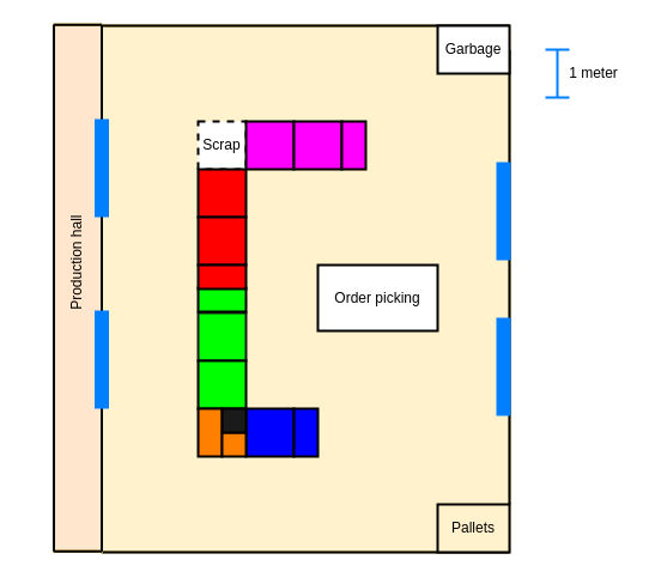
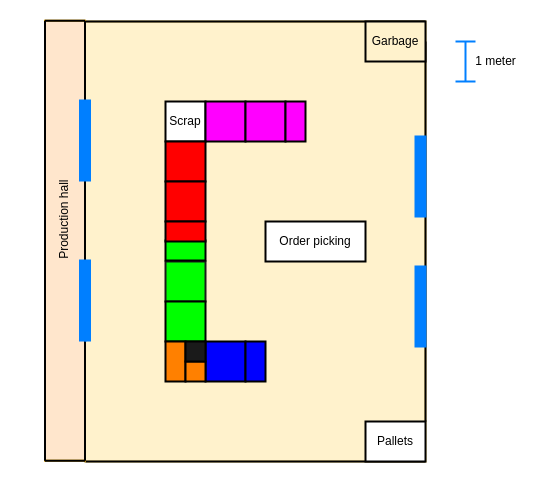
  <mxCell id="0" />
  <mxCell id="1" parent="0" />
  <mxCell id="2" value="" style="rounded=0;whiteSpace=wrap;html=1;strokeWidth=2;fillColor=#fff2cc;strokeColor=#d6b656;" vertex="1" parent="1"><mxGeometry x="84.5" y="21" width="340.5" height="440" as="geometry" /></mxCell>
  <mxCell id="3" value="" style="endArrow=none;html=1;rounded=0;strokeWidth=2;" edge="1" parent="1"><mxGeometry width="50" height="50" relative="1" as="geometry"><mxPoint x="85" y="21" as="sourcePoint" /><mxPoint x="425" y="21" as="targetPoint" /><Array as="points" /></mxGeometry></mxCell>
  <mxCell id="4" value="" style="endArrow=none;html=1;rounded=0;strokeWidth=2;" edge="1" parent="1"><mxGeometry width="50" height="50" relative="1" as="geometry"><mxPoint x="85" y="461" as="sourcePoint" /><mxPoint x="425" y="461" as="targetPoint" /></mxGeometry></mxCell>
  <mxCell id="5" value="" style="endArrow=none;html=1;rounded=0;strokeWidth=2;exitX=1;exitY=0;exitDx=0;exitDy=0;" edge="1" parent="1" source="23"><mxGeometry width="50" height="50" relative="1" as="geometry"><mxPoint x="425" y="401" as="sourcePoint" /><mxPoint x="425" as="targetPoint" y="41" /></mxGeometry></mxCell>
- <mxCell id="6" value="Scrap" style="rounded=0;whiteSpace=wrap;html=1;strokeWidth=2;dashed=1;" vertex="1" parent="1"><mxGeometry x="165" y="101" width="40" height="40" as="geometry" /></mxCell>
+ <mxCell id="6" value="Scrap" style="rounded=0;whiteSpace=wrap;html=1;strokeWidth=2;" vertex="1" parent="1"><mxGeometry x="165" y="101" width="40" height="40" as="geometry" /></mxCell>
  <mxCell id="7" value="" style="rounded=0;whiteSpace=wrap;html=1;strokeWidth=2;fillColor=#ffe6cc;strokeColor=#d79b00;" vertex="1" parent="1"><mxGeometry x="44.5" y="20.17" width="40" height="440" as="geometry" /></mxCell>
  <mxCell id="8" value="" style="rounded=0;whiteSpace=wrap;html=1;strokeWidth=2;fillColor=#00FF00;strokeColor=#1A1A1A;" vertex="1" parent="1"><mxGeometry x="165" y="261" width="40" height="40" as="geometry" /></mxCell>
  <mxCell id="9" value="" style="rounded=0;whiteSpace=wrap;html=1;strokeWidth=2;fillColor=#00FF00;" vertex="1" parent="1"><mxGeometry x="165" y="301" width="40" height="40" as="geometry" /></mxCell>
  <mxCell id="10" value="" style="rounded=0;whiteSpace=wrap;html=1;strokeWidth=2;fillColor=#00FF00;rotation=-90;" vertex="1" parent="1"><mxGeometry x="175" y="230" width="20" height="40" as="geometry" /></mxCell>
  <mxCell id="11" value="" style="rounded=0;whiteSpace=wrap;html=1;strokeWidth=2;fillColor=#FF8000;" vertex="1" parent="1"><mxGeometry x="165" y="341" width="20" height="40" as="geometry" /></mxCell>
  <mxCell id="12" value="" style="rounded=0;whiteSpace=wrap;html=1;strokeWidth=2;fillColor=#FF00FF;" vertex="1" parent="1"><mxGeometry x="205" y="101" width="40" height="40" as="geometry" /></mxCell>
  <mxCell id="13" value="" style="rounded=0;whiteSpace=wrap;html=1;strokeWidth=2;fillColor=#FF00FF;" vertex="1" parent="1"><mxGeometry x="245" y="101" width="40" height="40" as="geometry" /></mxCell>
  <mxCell id="14" value="" style="rounded=0;whiteSpace=wrap;html=1;strokeWidth=2;fillColor=#FF00FF;" vertex="1" parent="1"><mxGeometry x="285" y="101" width="20" height="40" as="geometry" /></mxCell>
  <mxCell id="15" value="" style="rounded=0;whiteSpace=wrap;html=1;strokeWidth=2;fillColor=#0000FF;" vertex="1" parent="1"><mxGeometry x="205" y="341" width="40" height="40" as="geometry" /></mxCell>
  <mxCell id="16" value="" style="rounded=0;whiteSpace=wrap;html=1;strokeWidth=2;fillColor=#FF0000;" vertex="1" parent="1"><mxGeometry x="165" y="141" width="40" height="40" as="geometry" /></mxCell>
  <mxCell id="17" value="" style="rounded=0;whiteSpace=wrap;html=1;strokeWidth=2;fillColor=#FF0000;" vertex="1" parent="1"><mxGeometry x="165" y="181" width="40" height="40" as="geometry" /></mxCell>
  <mxCell id="18" value="" style="rounded=0;whiteSpace=wrap;html=1;strokeWidth=2;fillColor=#FF0000;" vertex="1" parent="1"><mxGeometry x="165" y="221" width="40" height="20" as="geometry" /></mxCell>
  <mxCell id="19" value="" style="rounded=0;whiteSpace=wrap;html=1;strokeWidth=2;fillColor=#0000FF;rotation=-90;" vertex="1" parent="1"><mxGeometry x="235" y="351" width="40" height="20" as="geometry" /></mxCell>
  <mxCell id="20" value="" style="rounded=0;whiteSpace=wrap;html=1;strokeWidth=2;fillColor=#FF8000;" vertex="1" parent="1"><mxGeometry x="185" y="361" width="20" height="20" as="geometry" /></mxCell>
  <mxCell id="21" value="" style="rounded=0;whiteSpace=wrap;html=1;fillColor=#1A1A1A;strokeWidth=2;" vertex="1" parent="1"><mxGeometry x="185" y="341" width="20" height="20" as="geometry" /></mxCell>
- <mxCell id="22" value="Order picking" style="rounded=0;whiteSpace=wrap;html=1;strokeWidth=2;" vertex="1" parent="1"><mxGeometry x="265" y="221" width="100" height="55" as="geometry" /></mxCell>
- <mxCell id="23" value="Pallets" style="rounded=0;whiteSpace=wrap;html=1;strokeWidth=2;fillColor=#fff2cc;" vertex="1" parent="1"><mxGeometry x="365" y="421" width="60" height="40" as="geometry" /></mxCell>
- <mxCell id="24" value="Garbage" style="rounded=0;whiteSpace=wrap;html=1;strokeWidth=2;" vertex="1" parent="1"><mxGeometry x="365" y="21" width="60" height="40" as="geometry" /></mxCell>
+ <mxCell id="22" value="Order picking" style="rounded=0;whiteSpace=wrap;html=1;strokeWidth=2;" vertex="1" parent="1"><mxGeometry x="265" y="221" width="100" height="40" as="geometry" /></mxCell>
+ <mxCell id="23" value="Pallets" style="rounded=0;whiteSpace=wrap;html=1;strokeWidth=2;" vertex="1" parent="1"><mxGeometry x="365" y="421" width="60" height="40" as="geometry" /></mxCell>
+ <mxCell id="24" value="Garbage" style="rounded=0;whiteSpace=wrap;html=1;strokeWidth=2;fillColor=#fff2cc;" vertex="1" parent="1"><mxGeometry x="365" y="21" width="60" height="40" as="geometry" /></mxCell>
  <mxCell id="25" value="" style="endArrow=none;html=1;rounded=0;strokeWidth=2;" edge="1" parent="1"><mxGeometry width="50" height="50" relative="1" as="geometry"><mxPoint x="84.5" y="460.17" as="sourcePoint" /><mxPoint x="84.5" y="320.17" as="targetPoint" /></mxGeometry></mxCell>
  <mxCell id="26" value="" style="endArrow=none;html=1;rounded=0;strokeWidth=2;" edge="1" parent="1"><mxGeometry width="50" height="50" relative="1" as="geometry"><mxPoint x="84.5" y="260.17" as="sourcePoint" /><mxPoint x="84.5" y="180.17" as="targetPoint" /></mxGeometry></mxCell>
  <mxCell id="27" value="" style="endArrow=none;html=1;rounded=0;strokeWidth=2;entryX=1;entryY=0;entryDx=0;entryDy=0;exitX=0;exitY=0;exitDx=0;exitDy=0;" edge="1" parent="1" source="7" target="7"><mxGeometry width="50" height="50" relative="1" as="geometry"><mxPoint x="44.5" y="40.17" as="sourcePoint" /><mxPoint x="84.5" y="40.17" as="targetPoint" /><Array as="points"><mxPoint x="64.5" y="20.17" /></Array></mxGeometry></mxCell>
  <mxCell id="28" value="" style="endArrow=none;html=1;rounded=0;strokeWidth=2;entryX=0;entryY=0;entryDx=0;entryDy=0;" edge="1" parent="1" target="7"><mxGeometry width="50" height="50" relative="1" as="geometry"><mxPoint x="44.5" y="460.17" as="sourcePoint" /><mxPoint x="44.5" y="40.17" as="targetPoint" /></mxGeometry></mxCell>
  <mxCell id="29" value="" style="endArrow=none;html=1;rounded=0;strokeWidth=2;" edge="1" parent="1"><mxGeometry width="50" height="50" relative="1" as="geometry"><mxPoint x="44.5" y="460.17" as="sourcePoint" /><mxPoint x="84.5" y="460.17" as="targetPoint" /></mxGeometry></mxCell>
  <mxCell id="30" value="" style="endArrow=none;html=1;rounded=0;strokeColor=#007FFF;strokeWidth=2;startArrow=none;" edge="1" parent="1" source="42"><mxGeometry width="50" height="50" relative="1" as="geometry"><mxPoint x="85" y="341" as="sourcePoint" /><mxPoint x="84.5" y="260.17" as="targetPoint" /></mxGeometry></mxCell>
  <mxCell id="31" value="" style="endArrow=none;html=1;rounded=0;strokeWidth=2;entryX=1;entryY=0;entryDx=0;entryDy=0;" edge="1" parent="1" target="7"><mxGeometry width="50" height="50" relative="1" as="geometry"><mxPoint x="84.5" y="120.17" as="sourcePoint" /><mxPoint x="84.5" y="40.17" as="targetPoint" /><Array as="points" /></mxGeometry></mxCell>
  <mxCell id="32" value="" style="rounded=0;whiteSpace=wrap;html=1;strokeWidth=2;fillColor=#007FFF;rotation=-90;strokeColor=#007FFF;" vertex="1" parent="1"><mxGeometry x="380" y="301" width="80" height="10" as="geometry" /></mxCell>
  <mxCell id="33" value="" style="rounded=0;whiteSpace=wrap;html=1;strokeWidth=2;fillColor=#007FFF;rotation=-90;strokeColor=#007FFF;" vertex="1" parent="1"><mxGeometry x="380" y="171" width="80" height="10" as="geometry" /></mxCell>
  <mxCell id="34" value="" style="endArrow=none;html=1;rounded=0;strokeColor=#007FFF;strokeWidth=2;" edge="1" parent="1"><mxGeometry width="50" height="50" relative="1" as="geometry"><mxPoint x="465" y="81" as="sourcePoint" /><mxPoint x="465" as="targetPoint" y="41" /></mxGeometry></mxCell>
  <mxCell id="35" value="1 meter" style="text;html=1;align=center;verticalAlign=middle;resizable=0;points=[];autosize=1;strokeColor=none;fillColor=none;" vertex="1" parent="1"><mxGeometry x="465" y="51" width="60" height="20" as="geometry" /></mxCell>
  <mxCell id="36" value="" style="endArrow=none;html=1;rounded=0;strokeColor=#007FFF;strokeWidth=2;" edge="1" parent="1"><mxGeometry width="50" height="50" relative="1" as="geometry"><mxPoint x="455" as="sourcePoint" y="41" /><mxPoint x="475" as="targetPoint" y="41" /></mxGeometry></mxCell>
  <mxCell id="37" value="" style="endArrow=none;html=1;rounded=0;strokeColor=#007FFF;strokeWidth=2;" edge="1" parent="1"><mxGeometry width="50" height="50" relative="1" as="geometry"><mxPoint x="455" y="81" as="sourcePoint" /><mxPoint x="475" y="81" as="targetPoint" /></mxGeometry></mxCell>
  <mxCell id="38" value="Production hall" style="text;html=1;align=center;verticalAlign=middle;resizable=0;points=[];autosize=1;strokeColor=none;fillColor=none;rotation=-90;" vertex="1" parent="1"><mxGeometry x="20" y="211.17" width="89" height="18" as="geometry" /></mxCell>
  <mxCell id="39" value="" style="endArrow=none;html=1;rounded=0;strokeColor=#007FFF;strokeWidth=2;startArrow=none;" edge="1" parent="1" source="40"><mxGeometry width="50" height="50" relative="1" as="geometry"><mxPoint x="84.5" y="180.17" as="sourcePoint" /><mxPoint x="85" y="101" as="targetPoint" /></mxGeometry></mxCell>
  <mxCell id="40" value="" style="rounded=0;whiteSpace=wrap;html=1;strokeWidth=2;fillColor=#007FFF;rotation=-90;strokeColor=#007FFF;" vertex="1" parent="1"><mxGeometry x="44.5" y="135" width="80" height="10" as="geometry" /></mxCell>
  <mxCell id="41" value="" style="endArrow=none;html=1;rounded=0;strokeColor=#007FFF;strokeWidth=2;" edge="1" parent="1" target="40"><mxGeometry width="50" height="50" relative="1" as="geometry"><mxPoint x="84.5" y="180.17" as="sourcePoint" /><mxPoint x="85" y="101" as="targetPoint" /></mxGeometry></mxCell>
  <mxCell id="42" value="" style="rounded=0;whiteSpace=wrap;html=1;strokeWidth=2;fillColor=#007FFF;rotation=-90;strokeColor=#007FFF;" vertex="1" parent="1"><mxGeometry x="44.5" y="295" width="80" height="10" as="geometry" /></mxCell>
  <mxCell id="43" value="" style="endArrow=none;html=1;rounded=0;strokeColor=#007FFF;strokeWidth=2;" edge="1" parent="1" target="42"><mxGeometry width="50" height="50" relative="1" as="geometry"><mxPoint x="85" y="341" as="sourcePoint" /><mxPoint x="84.5" y="260.17" as="targetPoint" /></mxGeometry></mxCell>
